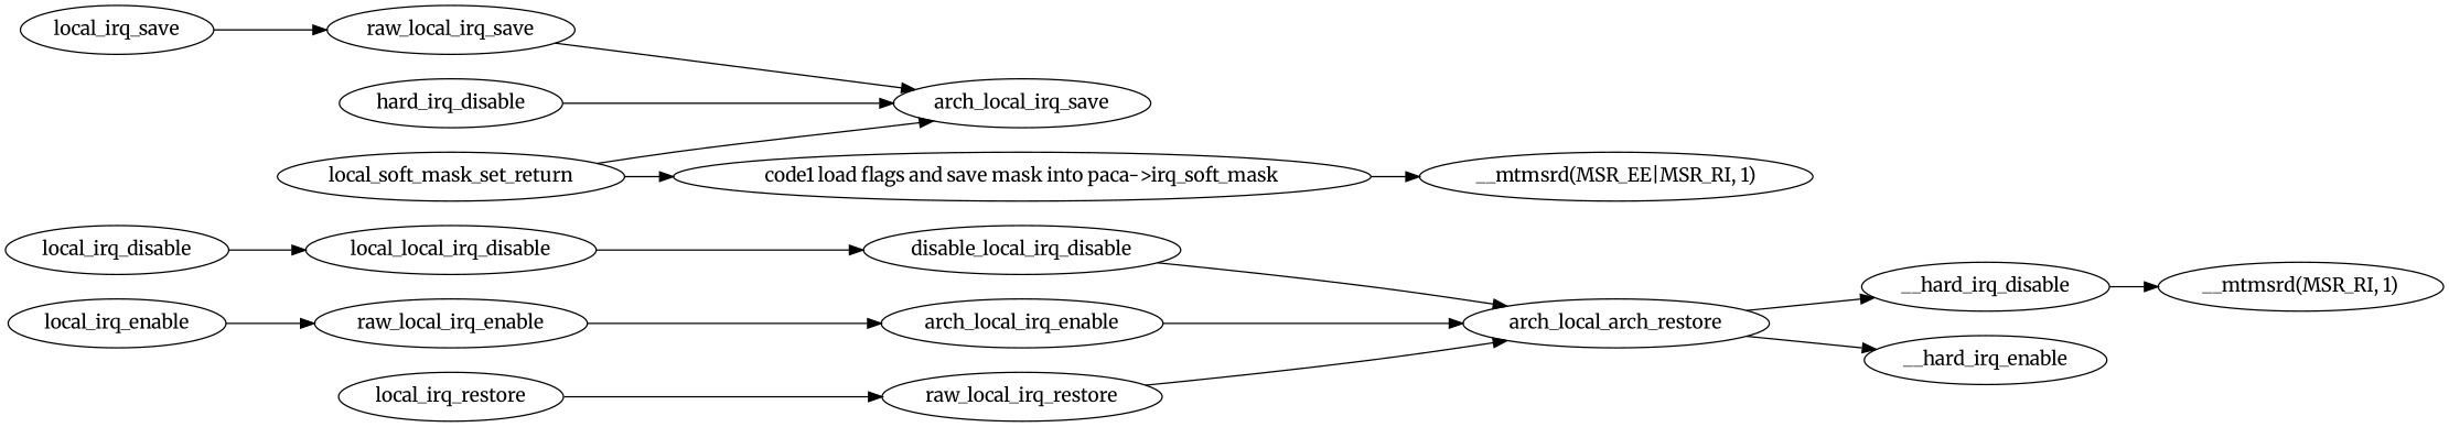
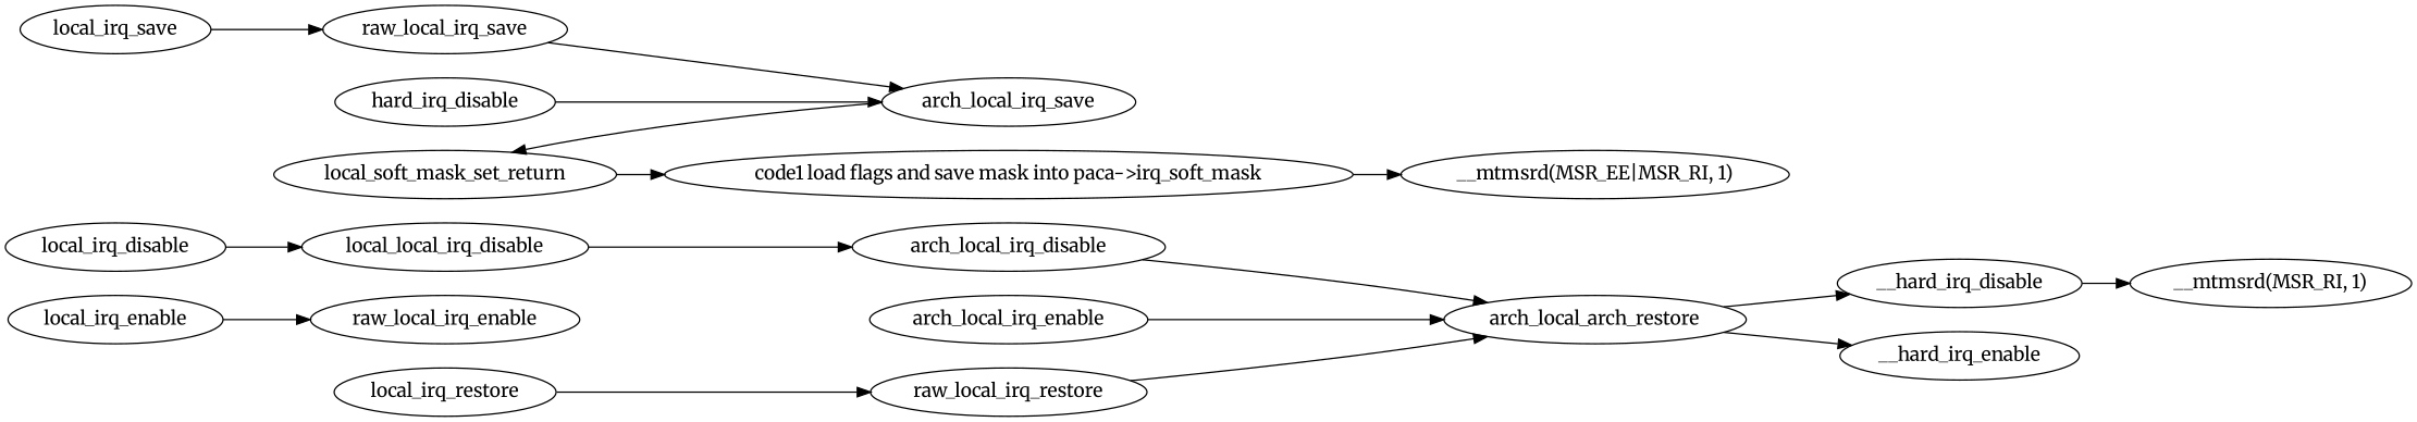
  digraph {
    fontname=Merriweather
    rankdir=LR
    node [fontname=Merriweather]
    edge [fontname=Merriweather]
    n1 [label=arch_local_arch_restore]
    __hard_irq_disable
    __hard_irq_enable
    "__mtmsrd(MSR_RI, 1)"
    n5 [label=local_soft_mask_set_return]
    arch_local_irq_save
    code1 [label="\N load flags and save mask into paca->irq_soft_mask"]
    "__mtmsrd(MSR_EE|MSR_RI, 1)"
-   arch_local_irq_disable [label=disable_local_irq_disable]
+   arch_local_irq_disable
    arch_local_irq_enable
    local_irq_enable
    raw_local_irq_enable
    n13 [label=local_local_irq_disable]
    local_irq_disable
    local_irq_save
    raw_local_irq_save
    local_irq_restore
    raw_local_irq_restore
    hard_irq_disable
    n1 -> __hard_irq_disable
    n1 -> __hard_irq_enable
    __hard_irq_disable -> "__mtmsrd(MSR_RI, 1)"
    n5 -> code1
-   n5 -> arch_local_irq_save
+   arch_local_irq_save -> n5
    code1 -> "__mtmsrd(MSR_EE|MSR_RI, 1)"
    arch_local_irq_disable -> n1
    arch_local_irq_enable -> n1
    local_irq_enable -> raw_local_irq_enable
-   raw_local_irq_enable -> arch_local_irq_enable
    n13 -> arch_local_irq_disable
    local_irq_disable -> n13
    local_irq_save -> raw_local_irq_save
    raw_local_irq_save -> arch_local_irq_save
    local_irq_restore -> raw_local_irq_restore
    raw_local_irq_restore -> n1
    hard_irq_disable -> arch_local_irq_save
  }
